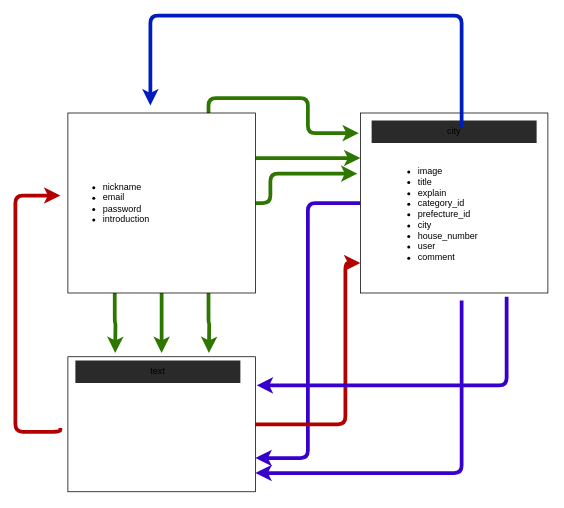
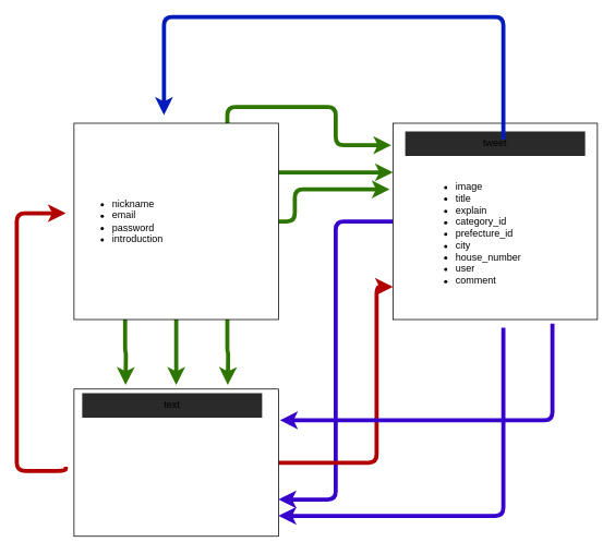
  <mxCell id="0" />
  <mxCell id="1" parent="0" />
  <mxCell id="2" style="edgeStyle=orthogonalEdgeStyle;rounded=1;sketch=0;orthogonalLoop=1;jettySize=auto;html=1;exitX=0.25;exitY=1;exitDx=0;exitDy=0;fillColor=#60a917;strokeColor=#2D7600;strokeWidth=5;" edge="1" parent="1" source="8"><mxGeometry relative="1" as="geometry"><mxPoint x="153" y="470" as="targetPoint" /></mxGeometry></mxCell>
  <mxCell id="3" style="edgeStyle=orthogonalEdgeStyle;rounded=1;sketch=0;orthogonalLoop=1;jettySize=auto;html=1;exitX=0.75;exitY=1;exitDx=0;exitDy=0;fillColor=#60a917;strokeColor=#2D7600;strokeWidth=5;" edge="1" parent="1" source="8"><mxGeometry relative="1" as="geometry"><mxPoint x="278" y="470" as="targetPoint" /></mxGeometry></mxCell>
  <mxCell id="4" style="edgeStyle=orthogonalEdgeStyle;rounded=1;sketch=0;orthogonalLoop=1;jettySize=auto;html=1;exitX=0.5;exitY=1;exitDx=0;exitDy=0;fillColor=#60a917;strokeColor=#2D7600;strokeWidth=5;" edge="1" parent="1" source="8"><mxGeometry relative="1" as="geometry"><mxPoint x="215" y="470" as="targetPoint" /></mxGeometry></mxCell>
  <mxCell id="5" style="edgeStyle=orthogonalEdgeStyle;rounded=1;sketch=0;orthogonalLoop=1;jettySize=auto;html=1;exitX=1;exitY=0.25;exitDx=0;exitDy=0;entryX=0;entryY=0.25;entryDx=0;entryDy=0;fillColor=#60a917;strokeColor=#2D7600;strokeWidth=5;" edge="1" parent="1" source="8" target="11"><mxGeometry relative="1" as="geometry" /></mxCell>
  <mxCell id="6" style="edgeStyle=orthogonalEdgeStyle;rounded=1;sketch=0;orthogonalLoop=1;jettySize=auto;html=1;entryX=-0.016;entryY=0.337;entryDx=0;entryDy=0;entryPerimeter=0;fillColor=#60a917;strokeColor=#2D7600;strokeWidth=5;" edge="1" parent="1" source="8" target="11"><mxGeometry relative="1" as="geometry"><Array as="points"><mxPoint x="360" y="270" /><mxPoint x="360" y="231" /></Array></mxGeometry></mxCell>
  <mxCell id="7" style="edgeStyle=orthogonalEdgeStyle;rounded=1;sketch=0;orthogonalLoop=1;jettySize=auto;html=1;exitX=0.75;exitY=0;exitDx=0;exitDy=0;entryX=-0.008;entryY=0.112;entryDx=0;entryDy=0;entryPerimeter=0;fillColor=#60a917;strokeColor=#2D7600;strokeWidth=5;" edge="1" parent="1" source="8" target="11"><mxGeometry relative="1" as="geometry" /></mxCell>
  <mxCell id="8" value="" style="rounded=0;whiteSpace=wrap;html=1;sketch=0;" vertex="1" parent="1"><mxGeometry x="90" y="150" width="250" height="240" as="geometry" /></mxCell>
  <mxCell id="9" value="&lt;ul&gt;&lt;li&gt;nickname&lt;/li&gt;&lt;li&gt;email&lt;/li&gt;&lt;li&gt;password&lt;/li&gt;&lt;li&gt;introduction&lt;/li&gt;&lt;/ul&gt;" style="text;html=1;whiteSpace=wrap;verticalAlign=middle;overflow=hidden;rounded=0;sketch=0;" vertex="1" parent="1"><mxGeometry x="95" y="200" width="200" height="140" as="geometry" /></mxCell>
  <mxCell id="10" style="edgeStyle=orthogonalEdgeStyle;rounded=1;sketch=0;orthogonalLoop=1;jettySize=auto;html=1;entryX=1;entryY=0.75;entryDx=0;entryDy=0;fillColor=#6a00ff;strokeColor=#3700CC;strokeWidth=5;" edge="1" parent="1" source="11" target="13"><mxGeometry relative="1" as="geometry" /></mxCell>
  <mxCell id="11" value="" style="rounded=0;whiteSpace=wrap;html=1;sketch=0;" vertex="1" parent="1"><mxGeometry x="480" y="150" width="250" height="240" as="geometry" /></mxCell>
  <mxCell id="12" style="edgeStyle=orthogonalEdgeStyle;rounded=1;sketch=0;orthogonalLoop=1;jettySize=auto;html=1;fillColor=#e51400;strokeColor=#B20000;strokeWidth=5;" edge="1" parent="1" source="13"><mxGeometry relative="1" as="geometry"><mxPoint x="480" y="350" as="targetPoint" /><Array as="points"><mxPoint x="460" y="565" /><mxPoint x="460" y="350" /></Array></mxGeometry></mxCell>
  <mxCell id="13" value="" style="rounded=0;whiteSpace=wrap;html=1;sketch=0;" vertex="1" parent="1"><mxGeometry x="90" y="475" width="250" height="180" as="geometry" /></mxCell>
- <mxCell id="14" value="city" style="text;html=1;align=center;verticalAlign=middle;whiteSpace=wrap;rounded=0;sketch=0;fillColor=#2a2a2a;" vertex="1" parent="1"><mxGeometry x="495" y="160" width="220" height="30" as="geometry" /></mxCell>
+ <mxCell id="14" value="tweet" style="text;html=1;align=center;verticalAlign=middle;whiteSpace=wrap;rounded=0;sketch=0;fillColor=#2a2a2a;" vertex="1" parent="1"><mxGeometry x="495" y="160" width="220" height="30" as="geometry" /></mxCell>
  <mxCell id="15" value="text" style="text;html=1;align=center;verticalAlign=middle;whiteSpace=wrap;rounded=0;sketch=0;fillColor=#2a2a2a;" vertex="1" parent="1"><mxGeometry x="100" y="480" width="220" height="30" as="geometry" /></mxCell>
  <mxCell id="16" style="edgeStyle=orthogonalEdgeStyle;rounded=1;sketch=0;orthogonalLoop=1;jettySize=auto;html=1;fillColor=#0050ef;strokeColor=#001DBC;strokeWidth=5;" edge="1" parent="1" source="17"><mxGeometry relative="1" as="geometry"><mxPoint x="200" y="140" as="targetPoint" /><Array as="points"><mxPoint x="615" y="20" /><mxPoint x="200" y="20" /></Array></mxGeometry></mxCell>
  <mxCell id="17" value="&lt;ul&gt;&lt;li&gt;image&lt;/li&gt;&lt;li&gt;title&lt;/li&gt;&lt;li&gt;explain&lt;/li&gt;&lt;li&gt;category_id&lt;/li&gt;&lt;li&gt;prefecture_id&lt;/li&gt;&lt;li&gt;city&lt;/li&gt;&lt;li&gt;house_number&lt;/li&gt;&lt;li&gt;user&lt;/li&gt;&lt;li&gt;comment&lt;/li&gt;&lt;/ul&gt;" style="text;html=1;whiteSpace=wrap;verticalAlign=middle;overflow=hidden;rounded=0;sketch=0;" vertex="1" parent="1"><mxGeometry x="515" y="170" width="200" height="230" as="geometry" /></mxCell>
  <mxCell id="18" style="edgeStyle=orthogonalEdgeStyle;rounded=1;sketch=0;orthogonalLoop=1;jettySize=auto;html=1;fillColor=#6a00ff;strokeColor=#3700CC;strokeWidth=5;entryX=1.007;entryY=0.212;entryDx=0;entryDy=0;entryPerimeter=0;" edge="1" parent="1" target="13"><mxGeometry relative="1" as="geometry"><mxPoint x="675" y="395" as="sourcePoint" /><mxPoint x="510" y="510" as="targetPoint" /><Array as="points"><mxPoint x="675" y="513" /></Array></mxGeometry></mxCell>
  <mxCell id="19" style="edgeStyle=orthogonalEdgeStyle;rounded=1;sketch=0;orthogonalLoop=1;jettySize=auto;html=1;fillColor=#6a00ff;strokeColor=#3700CC;strokeWidth=5;exitX=0.5;exitY=1;exitDx=0;exitDy=0;" edge="1" parent="1" source="17"><mxGeometry relative="1" as="geometry"><mxPoint x="620" y="420" as="sourcePoint" /><mxPoint x="340" y="630" as="targetPoint" /><Array as="points"><mxPoint x="615" y="630" /></Array></mxGeometry></mxCell>
  <mxCell id="20" style="edgeStyle=orthogonalEdgeStyle;rounded=1;sketch=0;orthogonalLoop=1;jettySize=auto;html=1;fillColor=#e51400;strokeColor=#B20000;strokeWidth=5;" edge="1" parent="1"><mxGeometry relative="1" as="geometry"><mxPoint x="80" y="260" as="targetPoint" /><Array as="points"><mxPoint x="80" y="575" /><mxPoint x="20" y="575" /><mxPoint x="20" y="260" /></Array><mxPoint x="80" y="570" as="sourcePoint" /></mxGeometry></mxCell>
